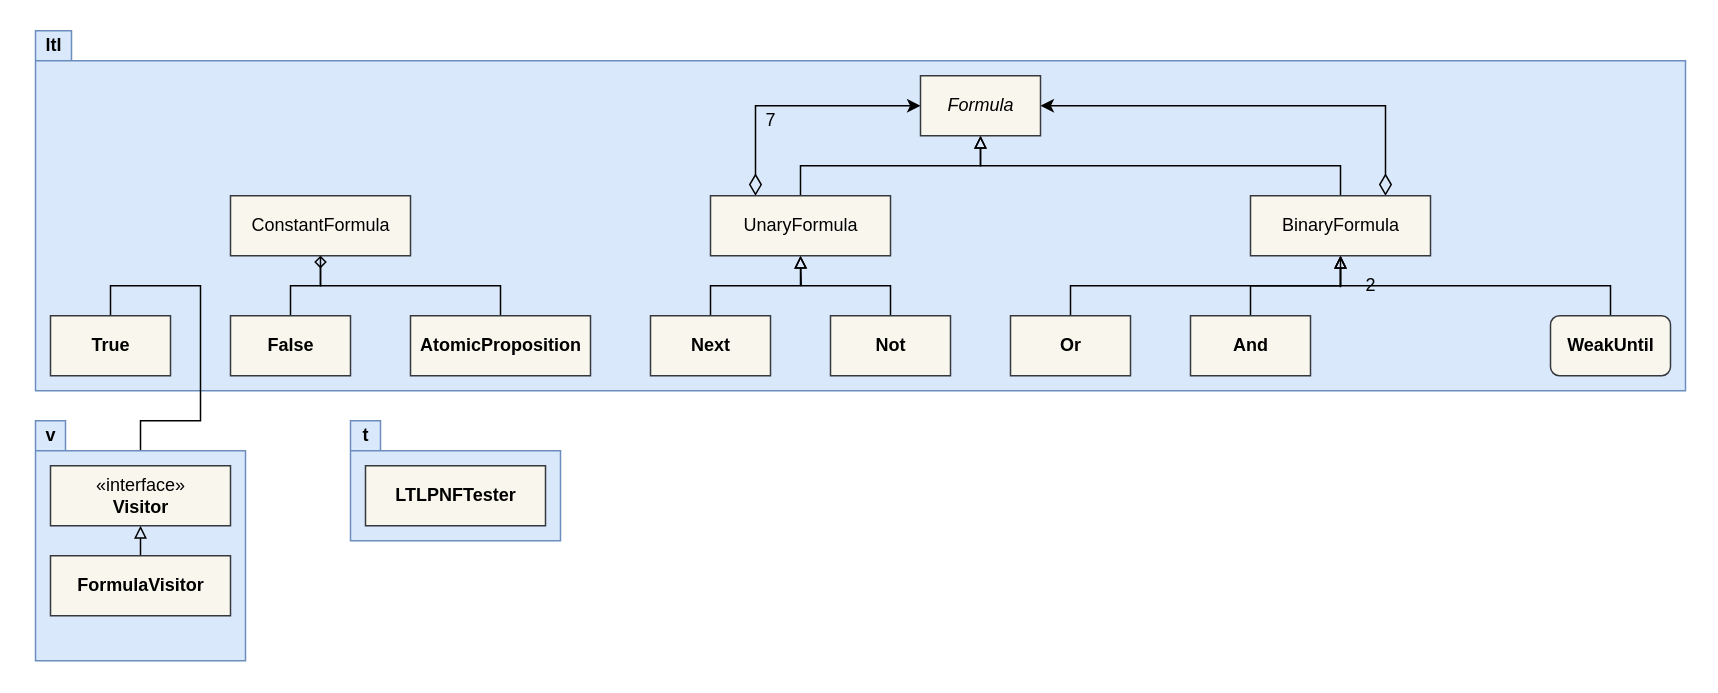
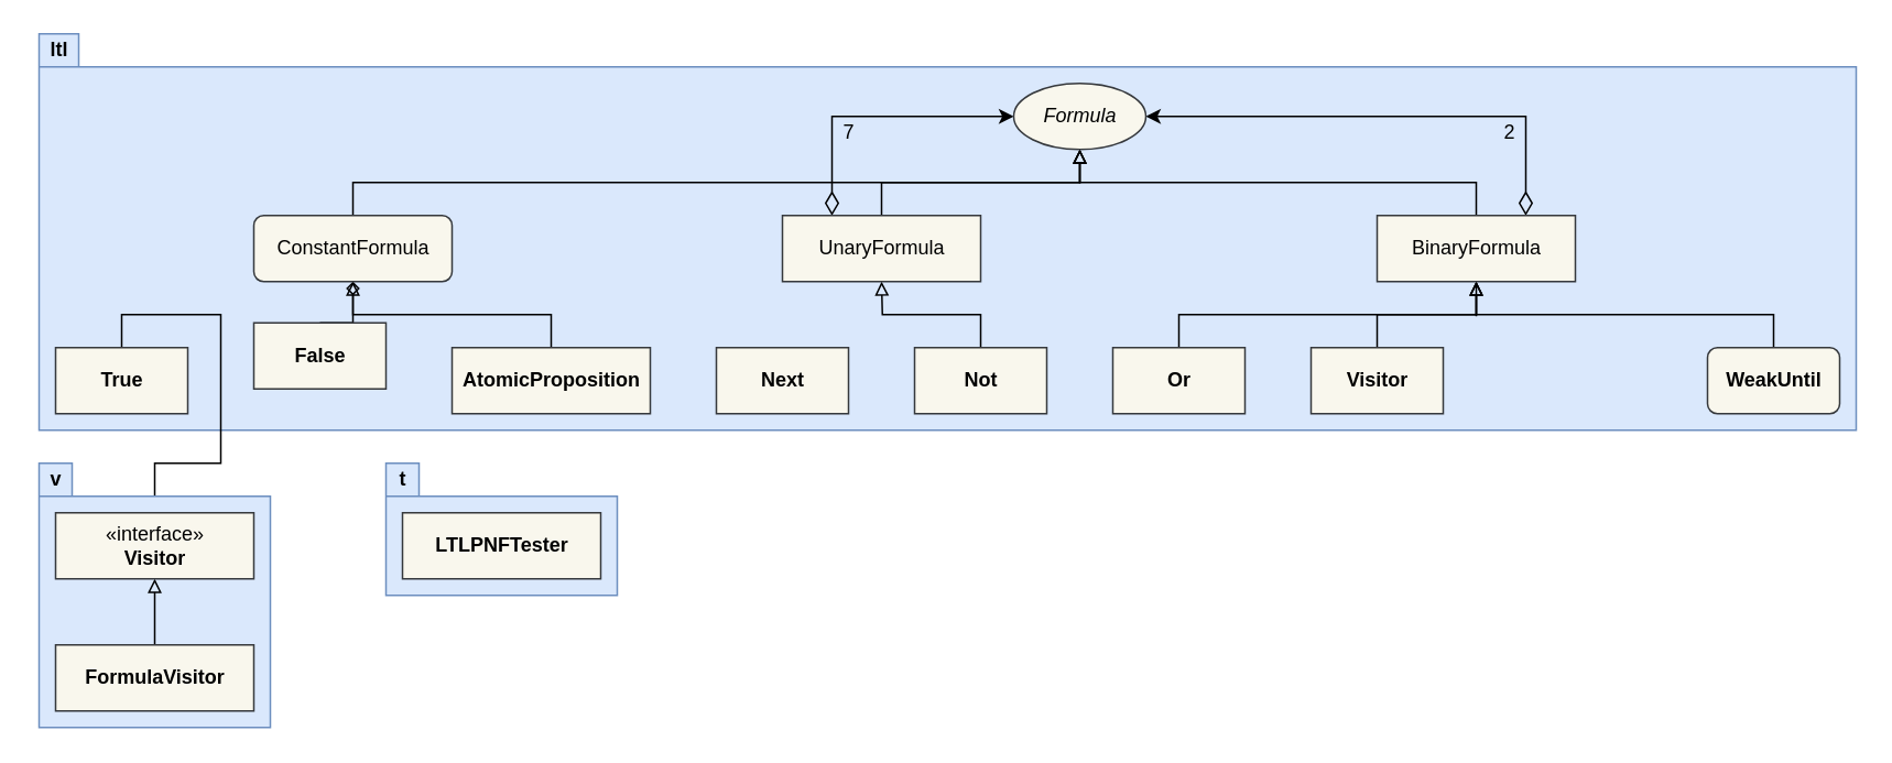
  <mxCell id="0" />
  <mxCell id="1" parent="0" />
  <mxCell id="2" value="" style="shape=folder;fontStyle=1;spacingTop=10;tabWidth=20;tabHeight=20;tabPosition=left;html=1;fillColor=#dae8fc;strokeColor=#6c8ebf;" vertex="1" parent="1"><mxGeometry x="233" y="280" width="140" height="80" as="geometry" /></mxCell>
  <mxCell id="3" value="" style="shape=folder;fontStyle=1;spacingTop=10;tabWidth=20;tabHeight=20;tabPosition=left;html=1;fillColor=#dae8fc;strokeColor=#6c8ebf;" vertex="1" parent="1"><mxGeometry x="23" y="20" width="1100" height="240" as="geometry" /></mxCell>
  <mxCell id="4" style="edgeStyle=orthogonalEdgeStyle;rounded=0;orthogonalLoop=1;jettySize=auto;html=1;exitX=0.5;exitY=0;exitDx=0;exitDy=0;endArrow=block;endFill=0;" edge="1" parent="1" source="5" target="38"><mxGeometry relative="1" as="geometry" /></mxCell>
  <mxCell id="5" value="True" style="html=1;fillColor=#f9f7ed;strokeColor=#36393d;fontStyle=1" vertex="1" parent="1"><mxGeometry x="33" y="210" width="80" height="40" as="geometry" /></mxCell>
  <mxCell id="6" style="edgeStyle=orthogonalEdgeStyle;rounded=0;orthogonalLoop=1;jettySize=auto;html=1;exitX=0.5;exitY=0;exitDx=0;exitDy=0;entryX=0.5;entryY=1;entryDx=0;entryDy=0;endArrow=diamond;endFill=0;" edge="1" parent="1" source="7" target="21"><mxGeometry relative="1" as="geometry" /></mxCell>
- <mxCell id="7" value="False" style="html=1;fillColor=#f9f7ed;strokeColor=#36393d;fontStyle=1" vertex="1" parent="1"><mxGeometry x="153" y="210" width="80" height="40" as="geometry" /></mxCell>
- <mxCell id="8" style="edgeStyle=orthogonalEdgeStyle;rounded=0;orthogonalLoop=1;jettySize=auto;html=1;exitX=0.5;exitY=0;exitDx=0;exitDy=0;entryX=0.5;entryY=1;entryDx=0;entryDy=0;endArrow=none;endFill=0;" edge="1" parent="1" source="9" target="21"><mxGeometry relative="1" as="geometry" /></mxCell>
+ <mxCell id="7" value="False" style="html=1;fillColor=#f9f7ed;strokeColor=#36393d;fontStyle=1" vertex="1" parent="1"><mxGeometry x="153" y="195" width="80" height="40" as="geometry" /></mxCell>
+ <mxCell id="8" style="edgeStyle=orthogonalEdgeStyle;rounded=0;orthogonalLoop=1;jettySize=auto;html=1;exitX=0.5;exitY=0;exitDx=0;exitDy=0;entryX=0.5;entryY=1;entryDx=0;entryDy=0;endArrow=block;endFill=0;" edge="1" parent="1" source="9" target="21"><mxGeometry relative="1" as="geometry" /></mxCell>
  <mxCell id="9" value="AtomicProposition" style="html=1;fillColor=#f9f7ed;strokeColor=#36393d;fontStyle=1" vertex="1" parent="1"><mxGeometry x="273" y="210" width="120" height="40" as="geometry" /></mxCell>
- <mxCell id="10" style="edgeStyle=orthogonalEdgeStyle;rounded=0;orthogonalLoop=1;jettySize=auto;html=1;exitX=0.5;exitY=0;exitDx=0;exitDy=0;entryX=0.5;entryY=1;entryDx=0;entryDy=0;endArrow=block;endFill=0;" edge="1" parent="1" source="11" target="24"><mxGeometry relative="1" as="geometry" /></mxCell>
  <mxCell id="11" value="Next" style="html=1;fillColor=#f9f7ed;strokeColor=#36393d;fontStyle=1" vertex="1" parent="1"><mxGeometry x="433" y="210" width="80" height="40" as="geometry" /></mxCell>
  <mxCell id="12" style="edgeStyle=orthogonalEdgeStyle;rounded=0;orthogonalLoop=1;jettySize=auto;html=1;exitX=0.5;exitY=0;exitDx=0;exitDy=0;endArrow=block;endFill=0;" edge="1" parent="1" source="13"><mxGeometry relative="1" as="geometry"><mxPoint x="533" y="170" as="targetPoint" /></mxGeometry></mxCell>
  <mxCell id="13" value="Not" style="html=1;fillColor=#f9f7ed;strokeColor=#36393d;fontStyle=1" vertex="1" parent="1"><mxGeometry x="553" y="210" width="80" height="40" as="geometry" /></mxCell>
  <mxCell id="14" style="edgeStyle=orthogonalEdgeStyle;rounded=0;orthogonalLoop=1;jettySize=auto;html=1;exitX=0.5;exitY=0;exitDx=0;exitDy=0;entryX=0.5;entryY=1;entryDx=0;entryDy=0;endArrow=open;endFill=0;" edge="1" parent="1" source="15" target="27"><mxGeometry relative="1" as="geometry" /></mxCell>
  <mxCell id="15" value="Or" style="html=1;fillColor=#f9f7ed;strokeColor=#36393d;fontStyle=1" vertex="1" parent="1"><mxGeometry x="673" y="210" width="80" height="40" as="geometry" /></mxCell>
  <mxCell id="16" style="edgeStyle=orthogonalEdgeStyle;rounded=0;orthogonalLoop=1;jettySize=auto;html=1;exitX=0.5;exitY=0;exitDx=0;exitDy=0;endArrow=block;endFill=0;" edge="1" parent="1" source="17"><mxGeometry relative="1" as="geometry"><mxPoint x="893" y="170" as="targetPoint" /></mxGeometry></mxCell>
- <mxCell id="17" value="And" style="html=1;fillColor=#f9f7ed;strokeColor=#36393d;fontStyle=1" vertex="1" parent="1"><mxGeometry x="793" y="210" width="80" height="40" as="geometry" /></mxCell>
+ <mxCell id="17" value="Visitor" style="html=1;fillColor=#f9f7ed;strokeColor=#36393d;fontStyle=1" vertex="1" parent="1"><mxGeometry x="793" y="210" width="80" height="40" as="geometry" /></mxCell>
  <mxCell id="18" style="edgeStyle=orthogonalEdgeStyle;rounded=0;orthogonalLoop=1;jettySize=auto;html=1;exitX=0.5;exitY=0;exitDx=0;exitDy=0;entryX=0.5;entryY=1;entryDx=0;entryDy=0;endArrow=block;endFill=0;" edge="1" parent="1" source="19" target="27"><mxGeometry relative="1" as="geometry" /></mxCell>
  <mxCell id="19" value="WeakUntil" style="html=1;fillColor=#f9f7ed;strokeColor=#36393d;fontStyle=1;rounded=1;" vertex="1" parent="1"><mxGeometry x="1033" y="210" width="80" height="40" as="geometry" /></mxCell>
- <mxCell id="21" value="ConstantFormula" style="html=1;fillColor=#f9f7ed;strokeColor=#36393d;" vertex="1" parent="1"><mxGeometry x="153" y="130" width="120" height="40" as="geometry" /></mxCell>
+ <mxCell id="20" style="edgeStyle=orthogonalEdgeStyle;rounded=0;orthogonalLoop=1;jettySize=auto;html=1;exitX=0.5;exitY=0;exitDx=0;exitDy=0;entryX=0.5;entryY=1;entryDx=0;entryDy=0;endArrow=block;endFill=0;" edge="1" parent="1" source="21" target="28"><mxGeometry relative="1" as="geometry" /></mxCell>
+ <mxCell id="21" value="ConstantFormula" style="html=1;fillColor=#f9f7ed;strokeColor=#36393d;rounded=1;" vertex="1" parent="1"><mxGeometry x="153" y="130" width="120" height="40" as="geometry" /></mxCell>
  <mxCell id="22" style="edgeStyle=orthogonalEdgeStyle;rounded=0;orthogonalLoop=1;jettySize=auto;html=1;exitX=0.5;exitY=0;exitDx=0;exitDy=0;entryX=0.5;entryY=1;entryDx=0;entryDy=0;endArrow=block;endFill=0;" edge="1" parent="1" source="24" target="28"><mxGeometry relative="1" as="geometry" /></mxCell>
  <mxCell id="23" style="edgeStyle=orthogonalEdgeStyle;rounded=0;orthogonalLoop=1;jettySize=auto;html=1;exitX=0.25;exitY=0;exitDx=0;exitDy=0;entryX=0;entryY=0.5;entryDx=0;entryDy=0;startArrow=diamondThin;startFill=0;startSize=12;endArrow=classic;endFill=1;" edge="1" parent="1" source="24" target="28"><mxGeometry relative="1" as="geometry" /></mxCell>
  <mxCell id="24" value="UnaryFormula" style="html=1;fillColor=#f9f7ed;strokeColor=#36393d;" vertex="1" parent="1"><mxGeometry x="473" y="130" width="120" height="40" as="geometry" /></mxCell>
  <mxCell id="25" style="edgeStyle=orthogonalEdgeStyle;rounded=0;orthogonalLoop=1;jettySize=auto;html=1;exitX=0.5;exitY=0;exitDx=0;exitDy=0;entryX=0.5;entryY=1;entryDx=0;entryDy=0;endArrow=block;endFill=0;" edge="1" parent="1" source="27" target="28"><mxGeometry relative="1" as="geometry" /></mxCell>
  <mxCell id="26" style="edgeStyle=orthogonalEdgeStyle;rounded=0;orthogonalLoop=1;jettySize=auto;html=1;exitX=0.75;exitY=0;exitDx=0;exitDy=0;entryX=1;entryY=0.5;entryDx=0;entryDy=0;startArrow=diamondThin;startFill=0;startSize=12;endArrow=classic;endFill=1;" edge="1" parent="1" source="27" target="28"><mxGeometry relative="1" as="geometry" /></mxCell>
  <mxCell id="27" value="BinaryFormula" style="html=1;fillColor=#f9f7ed;strokeColor=#36393d;" vertex="1" parent="1"><mxGeometry x="833" y="130" width="120" height="40" as="geometry" /></mxCell>
- <mxCell id="28" value="Formula" style="html=1;fillColor=#f9f7ed;strokeColor=#36393d;fontStyle=2" vertex="1" parent="1"><mxGeometry x="613" y="50" width="80" height="40" as="geometry" /></mxCell>
+ <mxCell id="28" value="Formula" style="ellipse;html=1;fillColor=#f9f7ed;strokeColor=#36393d;fontStyle=2;" vertex="1" parent="1"><mxGeometry x="613" y="50" width="80" height="40" as="geometry" /></mxCell>
  <mxCell id="29" value="7" style="text;html=1;align=center;verticalAlign=middle;resizable=0;points=[];autosize=1;" vertex="1" parent="1"><mxGeometry x="503" y="70" width="20" height="20" as="geometry" /></mxCell>
- <mxCell id="30" value="2" style="text;html=1;align=center;verticalAlign=middle;resizable=0;points=[];autosize=1;" vertex="1" parent="1"><mxGeometry x="903" y="180" width="20" height="20" as="geometry" /></mxCell>
+ <mxCell id="30" value="2" style="text;html=1;align=center;verticalAlign=middle;resizable=0;points=[];autosize=1;" vertex="1" parent="1"><mxGeometry x="903" y="70" width="20" height="20" as="geometry" /></mxCell>
  <mxCell id="31" value="ltl" style="text;html=1;align=center;verticalAlign=middle;resizable=0;points=[];autosize=1;fontStyle=1" vertex="1" parent="1"><mxGeometry x="20" y="20" width="30" height="20" as="geometry" /></mxCell>
  <mxCell id="32" value="" style="shape=folder;fontStyle=1;spacingTop=10;tabWidth=20;tabHeight=20;tabPosition=left;html=1;fillColor=#dae8fc;strokeColor=#6c8ebf;" vertex="1" parent="1"><mxGeometry x="23" y="280" width="140" height="160" as="geometry" /></mxCell>
  <mxCell id="33" style="edgeStyle=orthogonalEdgeStyle;rounded=0;orthogonalLoop=1;jettySize=auto;html=1;exitX=0.5;exitY=0;exitDx=0;exitDy=0;entryX=0.5;entryY=1;entryDx=0;entryDy=0;startArrow=none;startFill=0;startSize=12;endArrow=block;endFill=0;" edge="1" parent="1" source="34" target="38"><mxGeometry relative="1" as="geometry"><mxPoint x="93" y="350" as="targetPoint" /></mxGeometry></mxCell>
- <mxCell id="34" value="FormulaVisitor" style="html=1;fillColor=#f9f7ed;strokeColor=#36393d;fontStyle=1" vertex="1" parent="1"><mxGeometry x="33" y="370" width="120" height="40" as="geometry" /></mxCell>
+ <mxCell id="34" value="FormulaVisitor" style="html=1;fillColor=#f9f7ed;strokeColor=#36393d;fontStyle=1" vertex="1" parent="1"><mxGeometry x="33" y="390" width="120" height="40" as="geometry" /></mxCell>
  <mxCell id="35" value="v" style="text;html=1;align=center;verticalAlign=middle;resizable=0;points=[];autosize=1;fontStyle=1" vertex="1" parent="1"><mxGeometry x="23" y="280" width="20" height="20" as="geometry" /></mxCell>
  <mxCell id="36" value="LTLPNFTester" style="html=1;fillColor=#f9f7ed;strokeColor=#36393d;fontStyle=1" vertex="1" parent="1"><mxGeometry x="243" y="310" width="120" height="40" as="geometry" /></mxCell>
  <mxCell id="37" value="t" style="text;html=1;align=center;verticalAlign=middle;resizable=0;points=[];autosize=1;fontStyle=1" vertex="1" parent="1"><mxGeometry x="233" y="280" width="20" height="20" as="geometry" /></mxCell>
  <mxCell id="38" value="«interface»&lt;br&gt;&lt;b&gt;Visitor&lt;/b&gt;" style="html=1;fillColor=#f9f7ed;strokeColor=#36393d;" vertex="1" parent="1"><mxGeometry x="33" y="310" width="120" height="40" as="geometry" /></mxCell>
